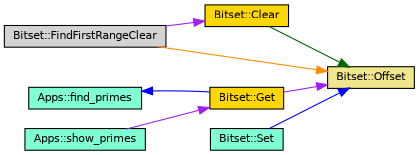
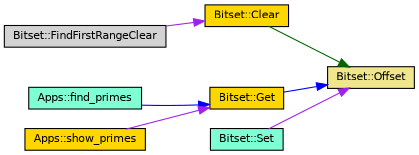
  digraph {
    rankdir=RL
    node [color=black fillcolor=gold fontname=Helvetica fontsize=10 shape=record style=filled]
    edge [color=purple dir=back fontname=Helvetica fontsize=10 labelfontname=Helvetica labelfontsize=10 style=solid]
    n1 [fillcolor=khaki fontcolor=black height=0.2 label="Bitset::Offset" width=0.4]
    n2 [height=0.2 label="Bitset::Clear" width=0.4]
    n3 [fillcolor=lightgrey height=0.2 label="Bitset::FindFirstRangeClear" width=0.4]
    n4 [height=0.2 label="Bitset::Get" width=0.4]
    n5 [fillcolor=aquamarine height=0.2 label="Bitset::Set" width=0.4]
    n6 [fillcolor=aquamarine height=0.2 label="Apps::find_primes" width=0.4]
-   n7 [fillcolor=aquamarine height=0.2 label="Apps::show_primes" width=0.4]
+   n7 [height=0.2 label="Apps::show_primes" width=0.4]
    n1 -> n2 [color=darkgreen]
-   n1 -> n3 [color=darkorange]
-   n1 -> n4
-   n1 -> n5 [color=blue]
+   n1 -> n4 [color=blue]
+   n1 -> n5
    n2 -> n3
-   n6 -> n4 [color=blue]
+   n4 -> n6 [color=blue]
    n4 -> n7
  }
